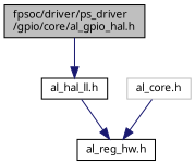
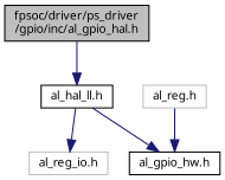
  digraph {
    fontname="Noto Sans"
    node [color=black fillcolor=white fontname="Noto Sans" fontsize=10 shape=record style=filled]
    edge [color=midnightblue fontname="Noto Sans" fontsize=10 labelfontname=Helvetica labelfontsize=10 style=solid]
-   n1 [fillcolor=grey75 fontcolor=black height=0.2 label="fpsoc/driver/ps_driver\l/gpio/core/al_gpio_hal.h" width=0.4]
+   n1 [fillcolor=grey75 fontcolor=black height=0.2 label="fpsoc/driver/ps_driver\l/gpio/inc/al_gpio_hal.h" width=0.4]
    n2 [height=0.2 label="al_hal_ll.h" width=0.4]
-   n4 [height=0.2 label="al_reg_hw.h" width=0.4]
-   n5 [color=grey75 height=0.2 label="al_core.h" width=0.4]
+   n3 [color=grey75 height=0.2 label="al_reg_io.h" width=0.4]
+   n4 [height=0.2 label="al_gpio_hw.h" width=0.4]
+   n5 [color=grey75 height=0.2 label="al_reg.h" width=0.4]
    n1 -> n2
+   n2 -> n3
    n2 -> n4
    n5 -> n4
  }
